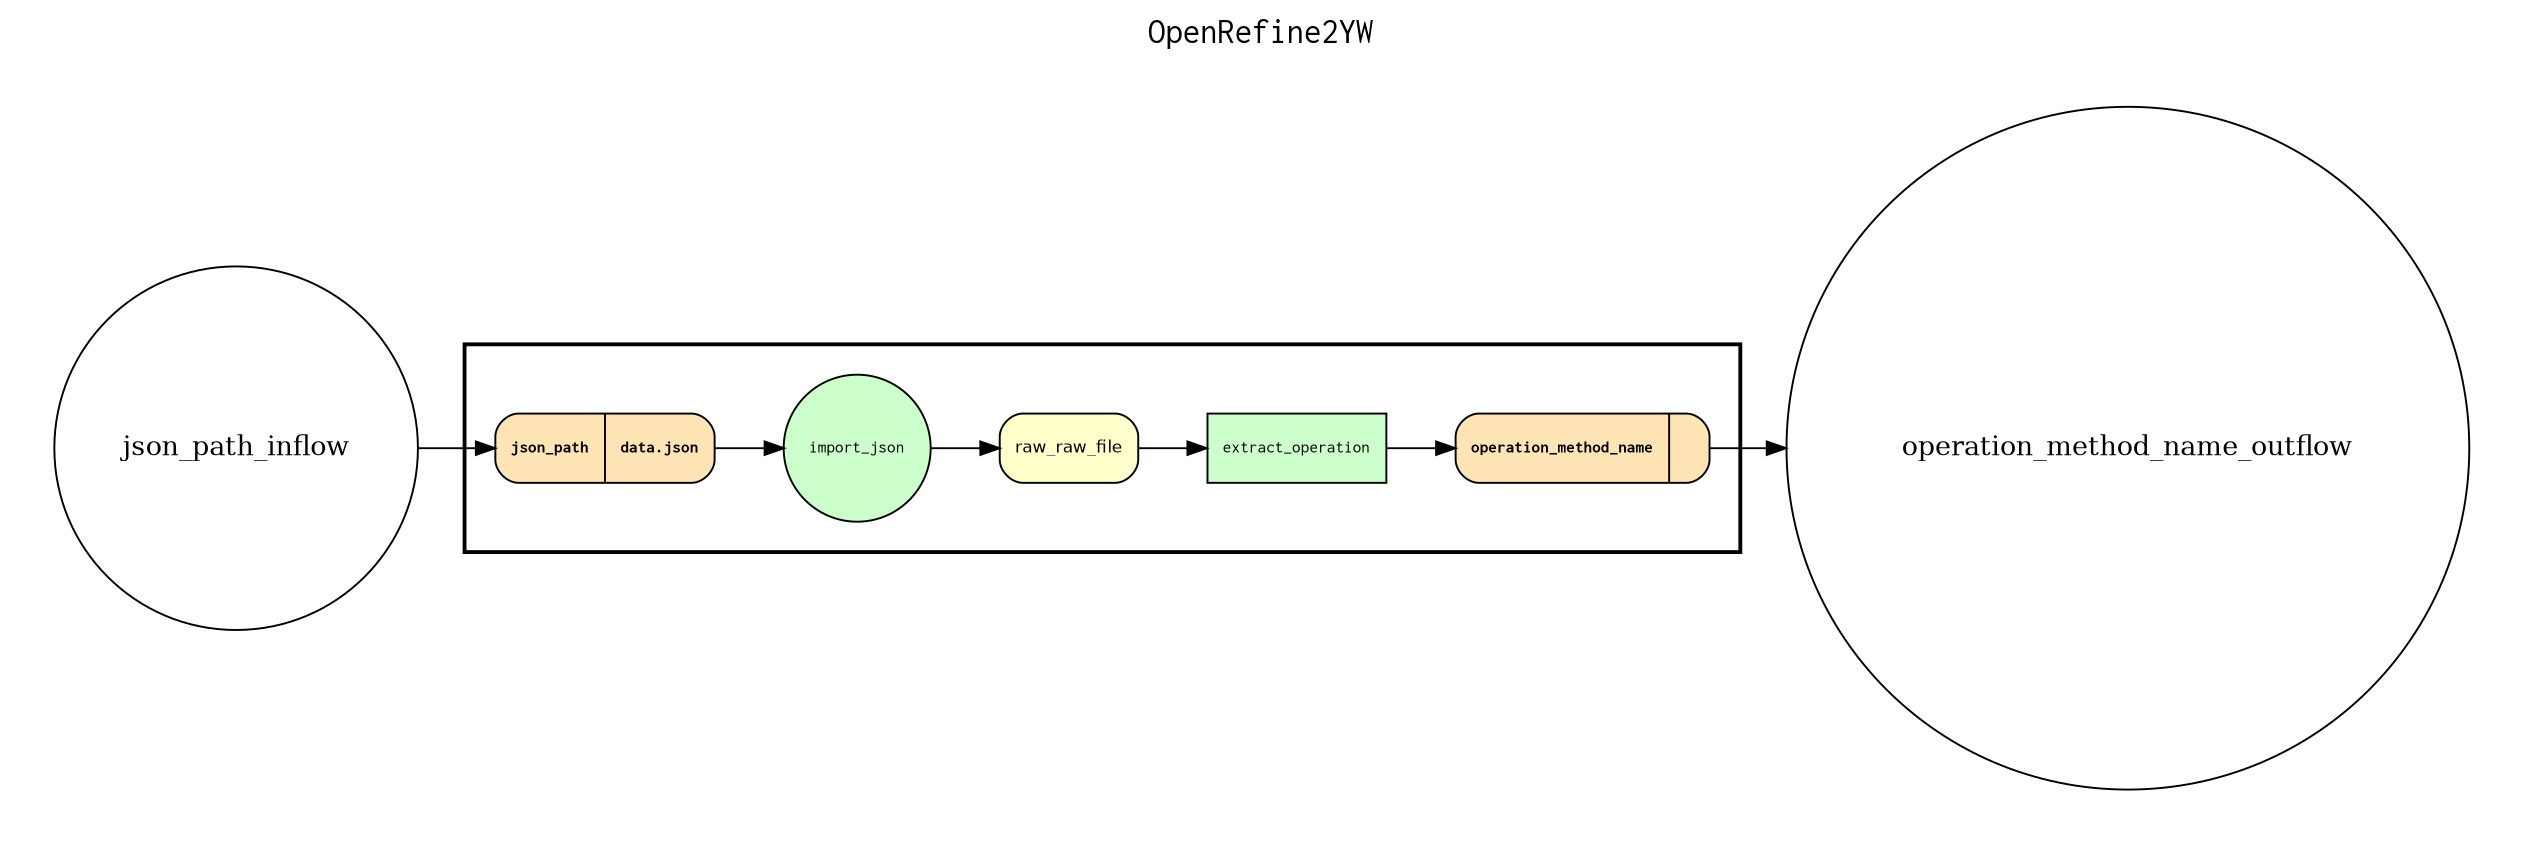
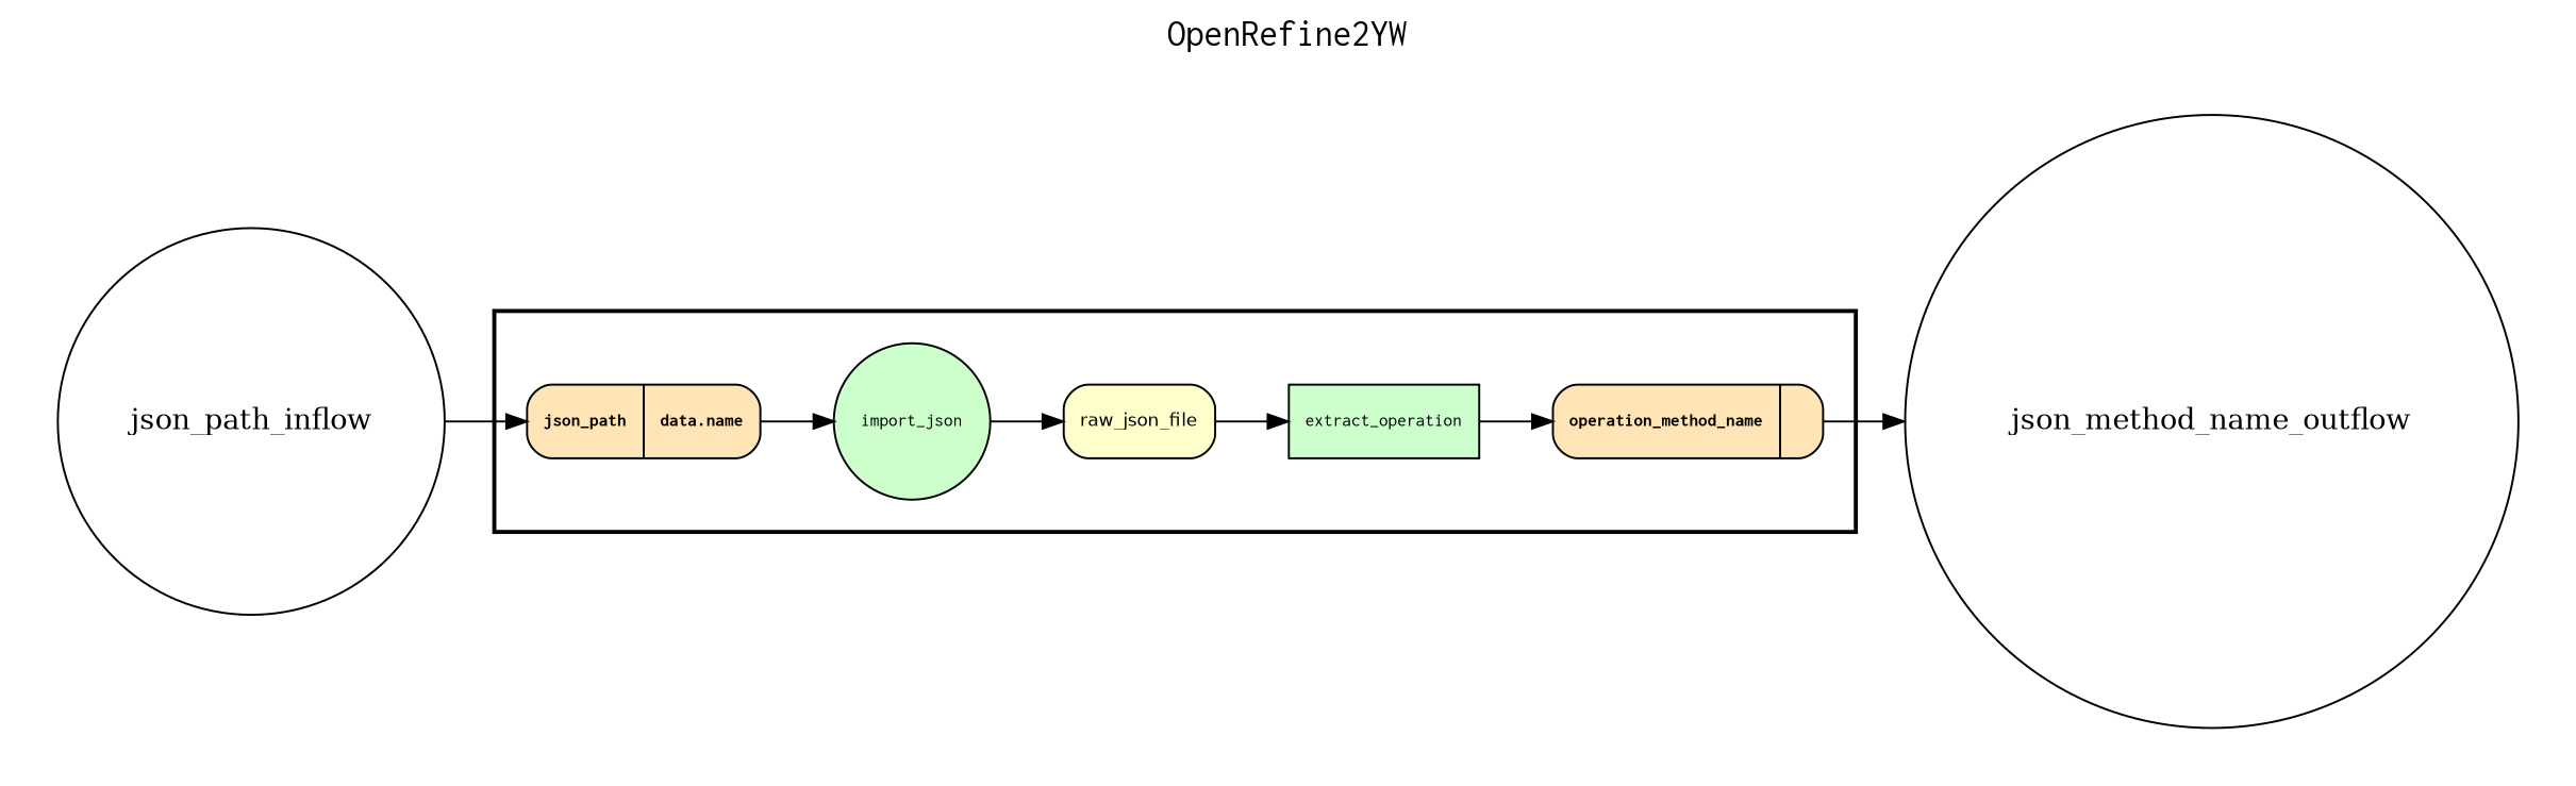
  digraph {
    fontname=Courier
    fontsize=18
    label=OpenRefine2YW
    labelloc=t
    rankdir=LR
    node [fillcolor="#CCFFCC" fontsize=9 peripheries=1 shape=circle style="rounded,filled"]
    import_json [fontname=Courier style=filled]
    extract_operation [fontname=Courier shape=box style=filled]
-   raw_json_file [fillcolor="#FFFFCC" fontname=Helvetica shape=box label=raw_raw_file]
-   n4 [fillcolor="#FFE4B5" fontname="Courier-Bold" label="{<f0> json_path |<f1>data.json\l}" rankdir=LR shape=record]
+   raw_json_file [fillcolor="#FFFFCC" fontname=Helvetica shape=box]
+   n4 [fillcolor="#FFE4B5" fontname="Courier-Bold" label="{<f0> json_path |<f1>data.name\l}" rankdir=LR shape=record]
    n5 [fillcolor="#FFE4B5" fontname="Courier-Bold" label="{<f0> operation_method_name |<f1>}" rankdir=LR shape=record]
    json_path_inflow [fillcolor="#FFFFFF" width=0.2 fontsize="" style=""]
-   operation_method_name_outflow [fillcolor="#FFFFFF" width=0.2 fontsize="" style=""]
+   operation_method_name_outflow [fillcolor="#FFFFFF" width=0.2 label=json_method_name_outflow fontsize="" style=""]
    subgraph cluster_1 {
      color=black
      label=""
      penwidth=2
      subgraph cluster_2 {
        color=white
        label=""
        penwidth=2
        import_json
        extract_operation
        raw_json_file
        n4
        n5
      }
    }
    subgraph cluster_3 {
      color=white
      label=""
      penwidth=2
      subgraph cluster_4 {
        color=white
        label=""
        penwidth=2
        json_path_inflow
      }
    }
    subgraph cluster_5 {
      color=white
      label=""
      penwidth=2
      subgraph cluster_6 {
        color=white
        label=""
        penwidth=2
        operation_method_name_outflow
      }
    }
    import_json -> raw_json_file
    extract_operation -> n5
    raw_json_file -> extract_operation
    n4 -> import_json
    n5 -> operation_method_name_outflow
    json_path_inflow -> n4
  }
